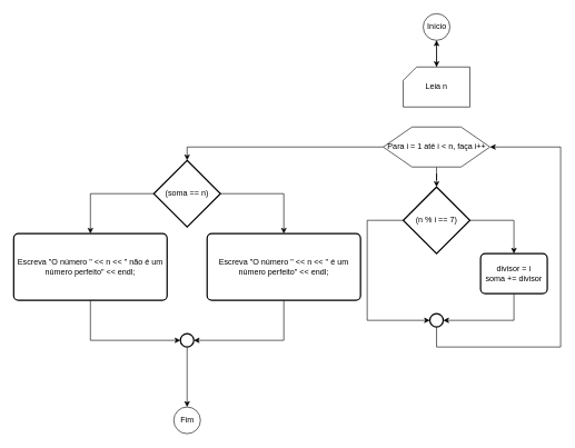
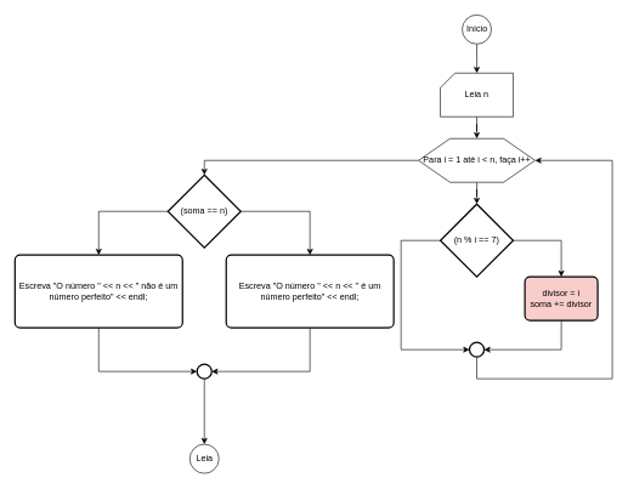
  <mxCell id="0" />
  <mxCell id="1" parent="0" />
  <mxCell id="2" value="" style="edgeStyle=orthogonalEdgeStyle;rounded=0;orthogonalLoop=1;jettySize=auto;html=1;" edge="1" parent="1" source="3"><mxGeometry relative="1" as="geometry"><mxPoint x="654" y="100" as="targetPoint" /></mxGeometry></mxCell>
  <mxCell id="3" value="Início" style="verticalLabelPosition=middle;verticalAlign=middle;html=1;shape=mxgraph.flowchart.on-page_reference;labelPosition=center;align=center;" parent="1" vertex="1"><mxGeometry x="634" y="20" width="40" height="40" as="geometry" /></mxCell>
- <mxCell id="4" value="" style="edgeStyle=orthogonalEdgeStyle;rounded=0;orthogonalLoop=1;jettySize=auto;html=1;" edge="1" parent="1" source="5" target="3"><mxGeometry relative="1" as="geometry" /></mxCell>
+ <mxCell id="4" value="" style="edgeStyle=orthogonalEdgeStyle;rounded=0;orthogonalLoop=1;jettySize=auto;html=1;" edge="1" parent="1" source="5" target="8"><mxGeometry relative="1" as="geometry" /></mxCell>
  <mxCell id="5" value="Leia n" style="verticalLabelPosition=middle;verticalAlign=middle;html=1;shape=card;whiteSpace=wrap;size=20;arcSize=12;labelPosition=center;align=center;" vertex="1" parent="1"><mxGeometry x="604" y="100" width="100" height="60" as="geometry" /></mxCell>
  <mxCell id="6" value="" style="edgeStyle=orthogonalEdgeStyle;rounded=0;orthogonalLoop=1;jettySize=auto;html=1;" edge="1" parent="1" source="8" target="11"><mxGeometry relative="1" as="geometry" /></mxCell>
  <mxCell id="7" style="edgeStyle=orthogonalEdgeStyle;rounded=0;orthogonalLoop=1;jettySize=auto;html=1;entryX=0.5;entryY=0;entryDx=0;entryDy=0;entryPerimeter=0;" edge="1" parent="1" source="8" target="18"><mxGeometry relative="1" as="geometry" /></mxCell>
  <mxCell id="8" value="Para i = 1 até i &amp;lt; n, faça i++" style="verticalLabelPosition=middle;verticalAlign=middle;html=1;shape=hexagon;perimeter=hexagonPerimeter2;arcSize=6;size=0.27;labelPosition=center;align=center;" vertex="1" parent="1"><mxGeometry x="574" y="190" width="160" height="60" as="geometry" /></mxCell>
  <mxCell id="9" style="edgeStyle=orthogonalEdgeStyle;rounded=0;orthogonalLoop=1;jettySize=auto;html=1;entryX=0.5;entryY=0;entryDx=0;entryDy=0;" edge="1" parent="1" source="11" target="13"><mxGeometry relative="1" as="geometry" /></mxCell>
  <mxCell id="10" style="edgeStyle=orthogonalEdgeStyle;rounded=0;orthogonalLoop=1;jettySize=auto;html=1;entryX=0;entryY=0.5;entryDx=0;entryDy=0;entryPerimeter=0;" edge="1" parent="1" source="11" target="15"><mxGeometry relative="1" as="geometry"><Array as="points"><mxPoint x="550" y="330" /><mxPoint x="550" y="480" /></Array></mxGeometry></mxCell>
  <mxCell id="11" value="(n % i == 7)" style="strokeWidth=2;html=1;shape=mxgraph.flowchart.decision;whiteSpace=wrap;" vertex="1" parent="1"><mxGeometry x="604" y="280" width="100" height="100" as="geometry" /></mxCell>
  <mxCell id="12" style="edgeStyle=orthogonalEdgeStyle;rounded=0;orthogonalLoop=1;jettySize=auto;html=1;entryX=1;entryY=0.5;entryDx=0;entryDy=0;entryPerimeter=0;" edge="1" parent="1" source="13" target="15"><mxGeometry relative="1" as="geometry"><Array as="points"><mxPoint x="770" y="480" /></Array></mxGeometry></mxCell>
- <mxCell id="13" value="divisor = i&lt;br&gt;soma += divisor" style="rounded=1;whiteSpace=wrap;html=1;absoluteArcSize=1;arcSize=14;strokeWidth=2;" vertex="1" parent="1"><mxGeometry x="720" y="380" width="100" height="60" as="geometry" /></mxCell>
+ <mxCell id="13" value="divisor = i&lt;br&gt;soma += divisor" style="rounded=1;whiteSpace=wrap;html=1;absoluteArcSize=1;arcSize=14;strokeWidth=2;fillColor=#f8cecc;" vertex="1" parent="1"><mxGeometry x="720" y="380" width="100" height="60" as="geometry" /></mxCell>
  <mxCell id="14" style="edgeStyle=orthogonalEdgeStyle;rounded=0;orthogonalLoop=1;jettySize=auto;html=1;entryX=1;entryY=0.5;entryDx=0;entryDy=0;" edge="1" parent="1" source="15" target="8"><mxGeometry relative="1" as="geometry"><Array as="points"><mxPoint x="654" y="520" /><mxPoint x="840" y="520" /><mxPoint x="840" y="220" /></Array></mxGeometry></mxCell>
  <mxCell id="15" value="" style="strokeWidth=2;html=1;shape=mxgraph.flowchart.start_2;whiteSpace=wrap;" vertex="1" parent="1"><mxGeometry x="644" y="470" width="20" height="20" as="geometry" /></mxCell>
  <mxCell id="16" style="edgeStyle=orthogonalEdgeStyle;rounded=0;orthogonalLoop=1;jettySize=auto;html=1;entryX=0.5;entryY=0;entryDx=0;entryDy=0;" edge="1" parent="1" source="18" target="20"><mxGeometry relative="1" as="geometry"><Array as="points"><mxPoint x="425" y="290" /></Array></mxGeometry></mxCell>
  <mxCell id="17" style="edgeStyle=orthogonalEdgeStyle;rounded=0;orthogonalLoop=1;jettySize=auto;html=1;entryX=0.5;entryY=0;entryDx=0;entryDy=0;" edge="1" parent="1" source="18" target="22"><mxGeometry relative="1" as="geometry"><Array as="points"><mxPoint x="135" y="290" /></Array></mxGeometry></mxCell>
  <mxCell id="18" value="(soma == n)" style="strokeWidth=2;html=1;shape=mxgraph.flowchart.decision;whiteSpace=wrap;" vertex="1" parent="1"><mxGeometry x="230" y="240" width="100" height="100" as="geometry" /></mxCell>
  <mxCell id="19" style="edgeStyle=orthogonalEdgeStyle;rounded=0;orthogonalLoop=1;jettySize=auto;html=1;entryX=1;entryY=0.5;entryDx=0;entryDy=0;entryPerimeter=0;" edge="1" parent="1" source="20" target="24"><mxGeometry relative="1" as="geometry"><Array as="points"><mxPoint x="425" y="510" /></Array></mxGeometry></mxCell>
  <mxCell id="20" value="Escreva &quot;O número &quot; &amp;lt;&amp;lt; n &amp;lt;&amp;lt; &quot; é um número perfeito&quot; &amp;lt;&amp;lt; endl;" style="rounded=1;whiteSpace=wrap;html=1;absoluteArcSize=1;arcSize=14;strokeWidth=2;" vertex="1" parent="1"><mxGeometry x="310" y="350" width="230" height="100" as="geometry" /></mxCell>
  <mxCell id="21" style="edgeStyle=orthogonalEdgeStyle;rounded=0;orthogonalLoop=1;jettySize=auto;html=1;entryX=0;entryY=0.5;entryDx=0;entryDy=0;entryPerimeter=0;" edge="1" parent="1" source="22" target="24"><mxGeometry relative="1" as="geometry"><Array as="points"><mxPoint x="135" y="510" /></Array></mxGeometry></mxCell>
  <mxCell id="22" value="Escreva &quot;O número &quot; &amp;lt;&amp;lt; n &amp;lt;&amp;lt; &quot; não é um número perfeito&quot; &amp;lt;&amp;lt; endl;" style="rounded=1;whiteSpace=wrap;html=1;absoluteArcSize=1;arcSize=14;strokeWidth=2;" vertex="1" parent="1"><mxGeometry x="20" y="350" width="230" height="100" as="geometry" /></mxCell>
  <mxCell id="23" value="" style="edgeStyle=orthogonalEdgeStyle;rounded=0;orthogonalLoop=1;jettySize=auto;html=1;" edge="1" parent="1" source="24" target="25"><mxGeometry relative="1" as="geometry" /></mxCell>
  <mxCell id="24" value="" style="strokeWidth=2;html=1;shape=mxgraph.flowchart.start_2;whiteSpace=wrap;" vertex="1" parent="1"><mxGeometry x="270" y="500" width="20" height="20" as="geometry" /></mxCell>
- <mxCell id="25" value="Fim" style="verticalLabelPosition=middle;verticalAlign=middle;html=1;shape=mxgraph.flowchart.on-page_reference;labelPosition=center;align=center;" vertex="1" parent="1"><mxGeometry x="260" y="610" width="40" height="40" as="geometry" /></mxCell>
+ <mxCell id="25" value="Leia" style="verticalLabelPosition=middle;verticalAlign=middle;html=1;shape=mxgraph.flowchart.on-page_reference;labelPosition=center;align=center;" vertex="1" parent="1"><mxGeometry x="260" y="610" width="40" height="40" as="geometry" /></mxCell>
